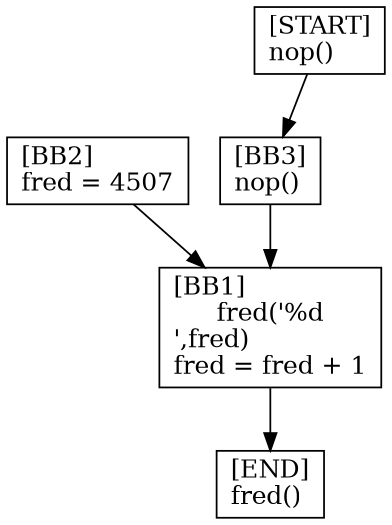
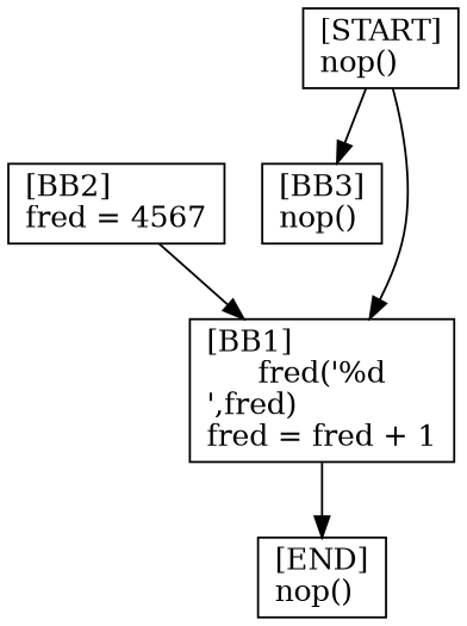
  digraph {
    node [shape=box]
    n1 [label="[BB3]\lnop()\l"]
    n2 [label="[BB1]\lfred('%d\n',fred)\lfred = fred + 1\l"]
-   n3 [label="[BB2]\lfred = 4507\l"]
-   n4 [label="[END]\lfred()\l"]
+   n3 [label="[BB2]\lfred = 4567\l"]
+   n4 [label="[END]\lnop()\l"]
    n5 [label="[START]\lnop()\l"]
-   n1 -> n2
+   n5 -> n2
    n2 -> n4
    n3 -> n2
    n5 -> n1
  }
